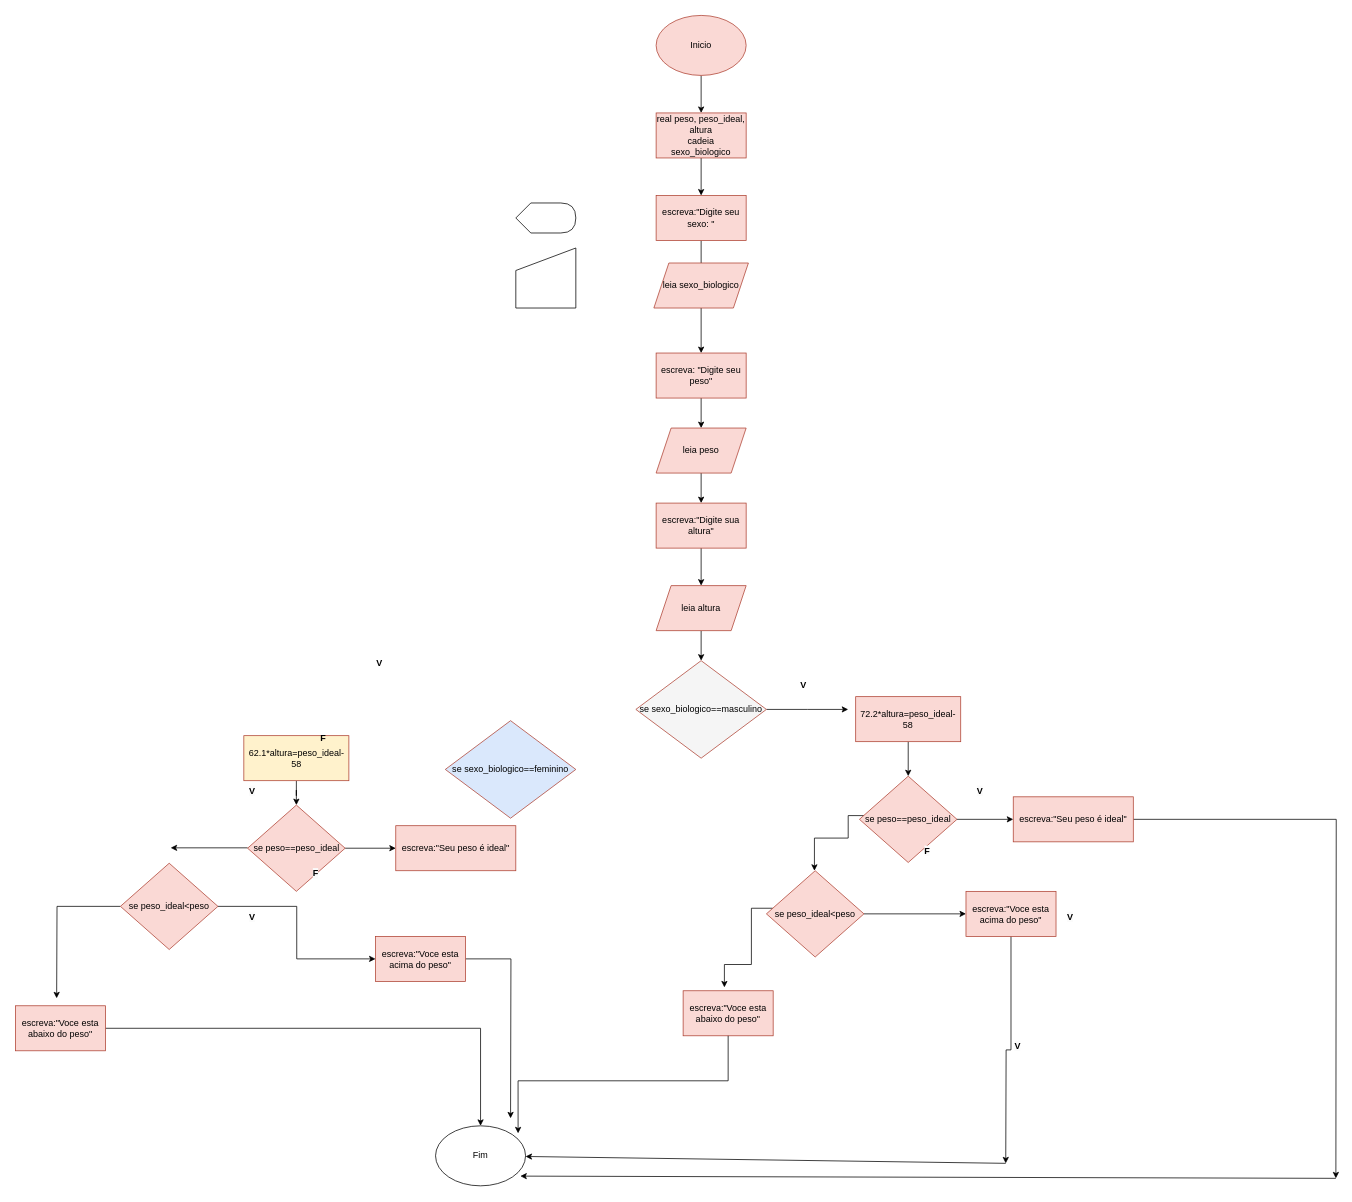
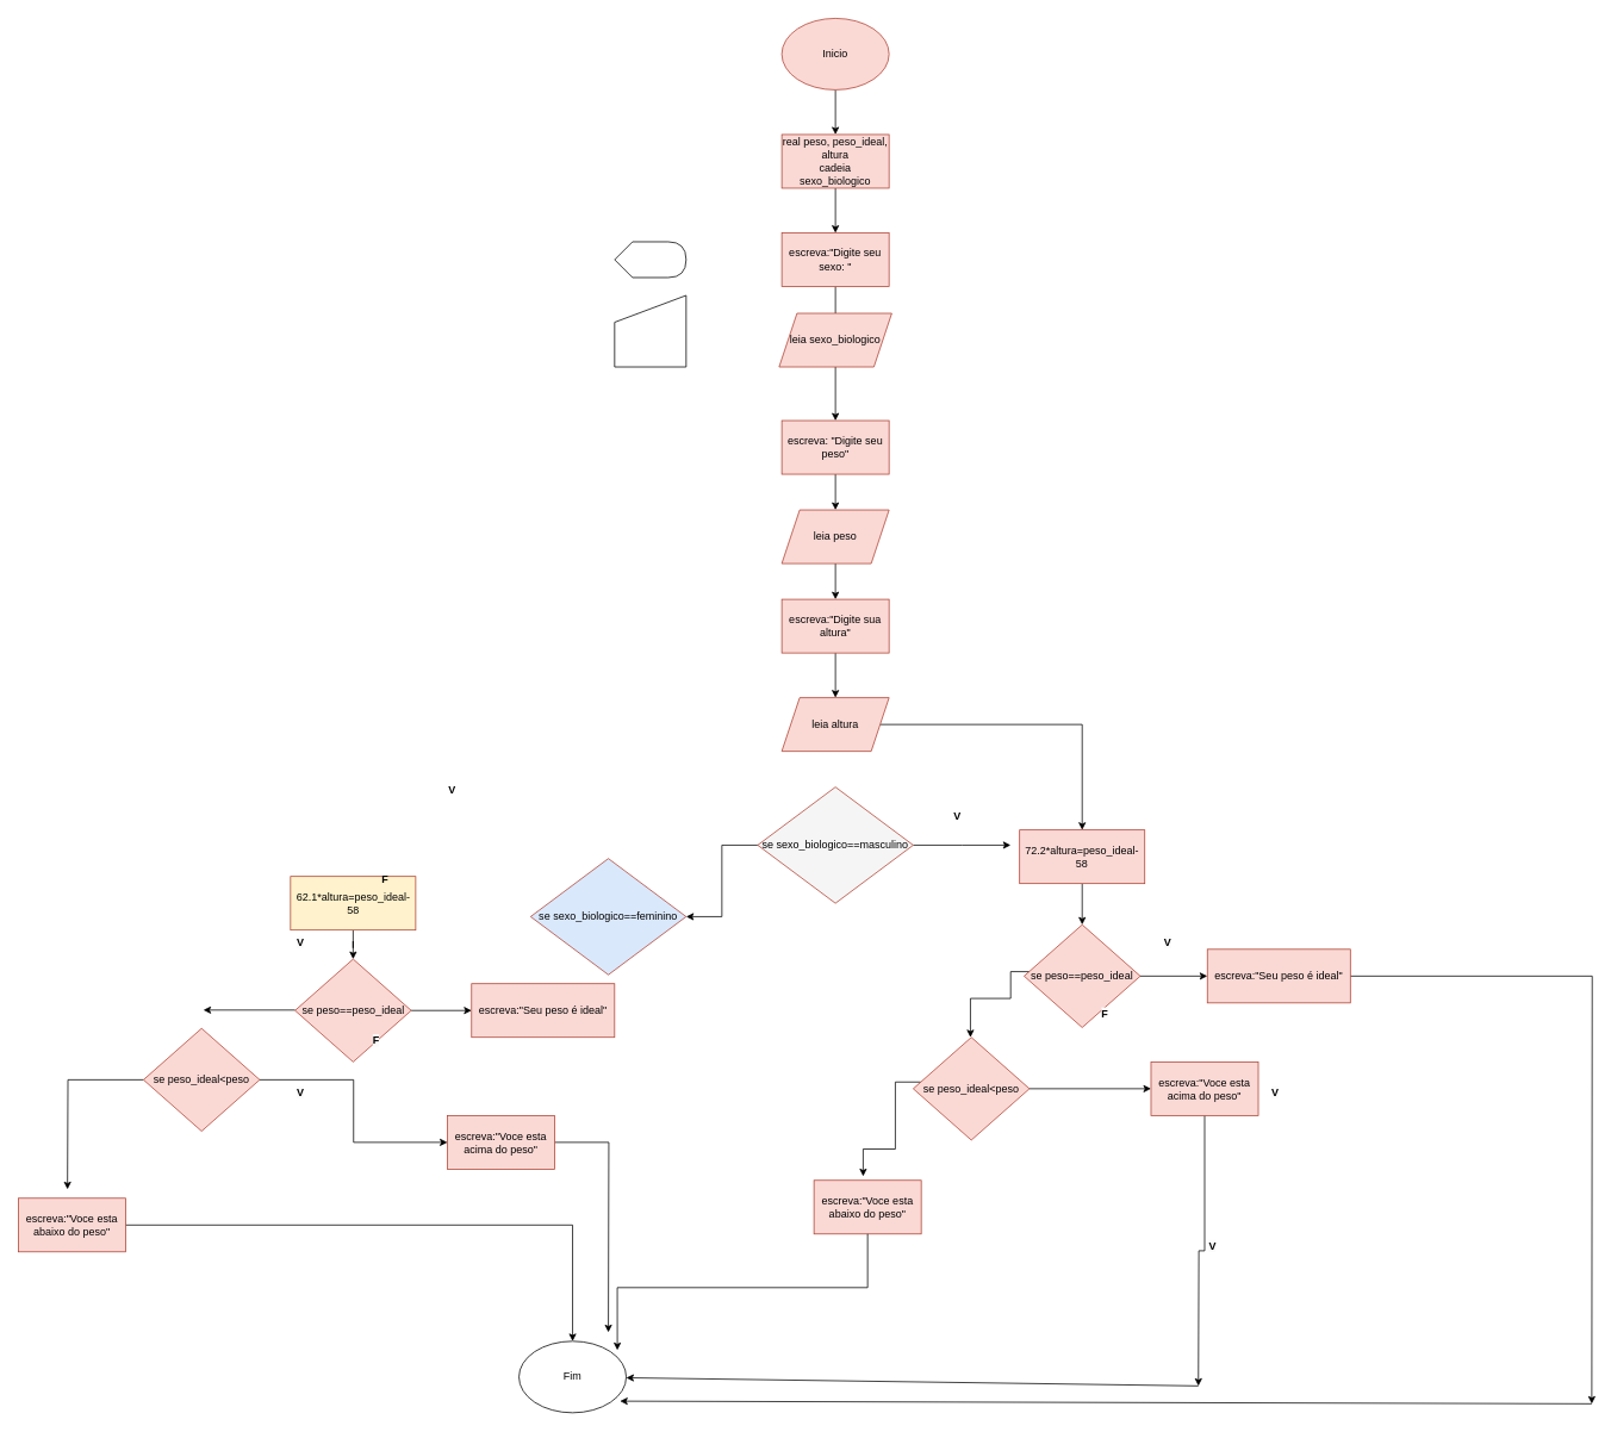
  <mxCell id="0" />
  <mxCell id="1" parent="0" />
  <mxCell id="2" value="" style="edgeStyle=orthogonalEdgeStyle;rounded=0;orthogonalLoop=1;jettySize=auto;html=1;" edge="1" parent="1" source="3" target="5"><mxGeometry relative="1" as="geometry" /></mxCell>
  <mxCell id="3" value="Inicio" style="ellipse;whiteSpace=wrap;html=1;fillColor=#fad9d5;strokeColor=#ae4132;" vertex="1" parent="1"><mxGeometry x="874" y="20" width="120" height="80" as="geometry" /></mxCell>
  <mxCell id="4" value="" style="edgeStyle=orthogonalEdgeStyle;rounded=0;orthogonalLoop=1;jettySize=auto;html=1;" edge="1" parent="1" source="5" target="7"><mxGeometry relative="1" as="geometry" /></mxCell>
  <mxCell id="5" value="real peso, peso_ideal, altura&lt;div&gt;cadeia sexo_biologico&lt;/div&gt;" style="whiteSpace=wrap;html=1;fillColor=#fad9d5;strokeColor=#ae4132;" vertex="1" parent="1"><mxGeometry x="874" y="150" width="120" height="60" as="geometry" /></mxCell>
  <mxCell id="6" value="" style="edgeStyle=orthogonalEdgeStyle;rounded=0;orthogonalLoop=1;jettySize=auto;html=1;" edge="1" parent="1" source="7"><mxGeometry relative="1" as="geometry"><mxPoint x="934" y="400" as="targetPoint" /></mxGeometry></mxCell>
  <mxCell id="7" value="escreva:&quot;Digite seu sexo: &quot;" style="whiteSpace=wrap;html=1;fillColor=#fad9d5;strokeColor=#ae4132;" vertex="1" parent="1"><mxGeometry x="874" y="260" width="120" height="60" as="geometry" /></mxCell>
  <mxCell id="8" value="" style="edgeStyle=orthogonalEdgeStyle;rounded=0;orthogonalLoop=1;jettySize=auto;html=1;" edge="1" parent="1" source="9" target="13"><mxGeometry relative="1" as="geometry" /></mxCell>
  <mxCell id="9" value="escreva: &quot;Digite seu peso&quot;" style="whiteSpace=wrap;html=1;fillColor=#fad9d5;strokeColor=#ae4132;" vertex="1" parent="1"><mxGeometry x="874" y="470" width="120" height="60" as="geometry" /></mxCell>
  <mxCell id="10" value="" style="edgeStyle=orthogonalEdgeStyle;rounded=0;orthogonalLoop=1;jettySize=auto;html=1;" edge="1" parent="1" source="11" target="9"><mxGeometry relative="1" as="geometry" /></mxCell>
  <mxCell id="11" value="leia sexo_biologico" style="shape=parallelogram;perimeter=parallelogramPerimeter;whiteSpace=wrap;html=1;fixedSize=1;fillColor=#fad9d5;strokeColor=#ae4132;" vertex="1" parent="1"><mxGeometry x="871" y="350" width="126" height="60" as="geometry" /></mxCell>
  <mxCell id="12" value="" style="edgeStyle=orthogonalEdgeStyle;rounded=0;orthogonalLoop=1;jettySize=auto;html=1;" edge="1" parent="1" source="13" target="15"><mxGeometry relative="1" as="geometry" /></mxCell>
  <mxCell id="13" value="leia peso" style="shape=parallelogram;perimeter=parallelogramPerimeter;whiteSpace=wrap;html=1;fixedSize=1;fillColor=#fad9d5;strokeColor=#ae4132;" vertex="1" parent="1"><mxGeometry x="874" y="570" width="120" height="60" as="geometry" /></mxCell>
  <mxCell id="14" value="" style="edgeStyle=orthogonalEdgeStyle;rounded=0;orthogonalLoop=1;jettySize=auto;html=1;" edge="1" parent="1" source="15" target="17"><mxGeometry relative="1" as="geometry" /></mxCell>
  <mxCell id="15" value="escreva:&quot;Digite sua altura&quot;" style="whiteSpace=wrap;html=1;fillColor=#fad9d5;strokeColor=#ae4132;" vertex="1" parent="1"><mxGeometry x="874" y="670" width="120" height="60" as="geometry" /></mxCell>
- <mxCell id="16" value="" style="edgeStyle=orthogonalEdgeStyle;rounded=0;orthogonalLoop=1;jettySize=auto;html=1;" edge="1" parent="1" source="17" target="20"><mxGeometry relative="1" as="geometry" /></mxCell>
+ <mxCell id="16" value="" style="edgeStyle=orthogonalEdgeStyle;rounded=0;orthogonalLoop=1;jettySize=auto;html=1;" edge="1" parent="1" source="17" target="22"><mxGeometry relative="1" as="geometry" /></mxCell>
  <mxCell id="17" value="leia altura" style="shape=parallelogram;perimeter=parallelogramPerimeter;whiteSpace=wrap;html=1;fixedSize=1;fillColor=#fad9d5;strokeColor=#ae4132;" vertex="1" parent="1"><mxGeometry x="874" y="780" width="120" height="60" as="geometry" /></mxCell>
  <mxCell id="18" value="" style="edgeStyle=orthogonalEdgeStyle;rounded=0;orthogonalLoop=1;jettySize=auto;html=1;" edge="1" parent="1" source="20"><mxGeometry relative="1" as="geometry"><mxPoint x="1130" y="945" as="targetPoint" /></mxGeometry></mxCell>
+ <mxCell id="19" value="" style="edgeStyle=orthogonalEdgeStyle;rounded=0;orthogonalLoop=1;jettySize=auto;html=1;" edge="1" parent="1" source="20" target="38"><mxGeometry relative="1" as="geometry" /></mxCell>
  <mxCell id="20" value="se sexo_biologico==masculino" style="rhombus;whiteSpace=wrap;html=1;fillColor=#f5f5f5;strokeColor=#ae4132;" vertex="1" parent="1"><mxGeometry x="847" y="880" width="174" height="130" as="geometry" /></mxCell>
  <mxCell id="21" value="" style="edgeStyle=orthogonalEdgeStyle;rounded=0;orthogonalLoop=1;jettySize=auto;html=1;" edge="1" parent="1" source="22" target="25"><mxGeometry relative="1" as="geometry" /></mxCell>
  <mxCell id="22" value="72.2*altura=peso_ideal-58" style="rounded=0;whiteSpace=wrap;html=1;fillColor=#fad9d5;strokeColor=#ae4132;" vertex="1" parent="1"><mxGeometry x="1140" y="928" width="140" height="60" as="geometry" /></mxCell>
  <mxCell id="23" value="" style="edgeStyle=orthogonalEdgeStyle;rounded=0;orthogonalLoop=1;jettySize=auto;html=1;" edge="1" parent="1" source="25" target="27"><mxGeometry relative="1" as="geometry" /></mxCell>
  <mxCell id="24" value="" style="edgeStyle=orthogonalEdgeStyle;rounded=0;orthogonalLoop=1;jettySize=auto;html=1;" edge="1" parent="1"><mxGeometry relative="1" as="geometry"><mxPoint x="1151.696" y="1086.54" as="sourcePoint" /><mxPoint x="1085" y="1160.002" as="targetPoint" /><Array as="points"><mxPoint x="1130" y="1086.54" /><mxPoint x="1130" y="1116.54" /><mxPoint x="1085" y="1116.54" /></Array></mxGeometry></mxCell>
  <mxCell id="25" value="se peso==peso_ideal" style="rhombus;whiteSpace=wrap;html=1;fillColor=#fad9d5;strokeColor=#ae4132;rounded=0;" vertex="1" parent="1"><mxGeometry x="1145" y="1034" width="130" height="115" as="geometry" /></mxCell>
  <mxCell id="26" style="edgeStyle=orthogonalEdgeStyle;rounded=0;orthogonalLoop=1;jettySize=auto;html=1;" edge="1" parent="1" source="27"><mxGeometry relative="1" as="geometry"><mxPoint x="1780" y="1570" as="targetPoint" /></mxGeometry></mxCell>
  <mxCell id="27" value="escreva:&quot;Seu peso é ideal&quot;" style="whiteSpace=wrap;html=1;fillColor=#fad9d5;strokeColor=#ae4132;rounded=0;" vertex="1" parent="1"><mxGeometry x="1350" y="1061.5" width="160" height="60" as="geometry" /></mxCell>
  <mxCell id="28" value="" style="edgeStyle=orthogonalEdgeStyle;rounded=0;orthogonalLoop=1;jettySize=auto;html=1;" edge="1" parent="1" source="30" target="32"><mxGeometry relative="1" as="geometry" /></mxCell>
  <mxCell id="29" value="" style="edgeStyle=orthogonalEdgeStyle;rounded=0;orthogonalLoop=1;jettySize=auto;html=1;" edge="1" parent="1" source="30"><mxGeometry relative="1" as="geometry"><mxPoint x="965" y="1315.5" as="targetPoint" /><Array as="points"><mxPoint x="1001" y="1210" /><mxPoint x="1001" y="1285" /><mxPoint x="965" y="1285" /></Array></mxGeometry></mxCell>
  <mxCell id="30" value="se peso_ideal&amp;lt;peso" style="rhombus;whiteSpace=wrap;html=1;fillColor=#fad9d5;strokeColor=#ae4132;rounded=0;" vertex="1" parent="1"><mxGeometry x="1021" y="1160" width="130" height="115" as="geometry" /></mxCell>
  <mxCell id="31" value="" style="edgeStyle=orthogonalEdgeStyle;rounded=0;orthogonalLoop=1;jettySize=auto;html=1;" edge="1" parent="1" source="32"><mxGeometry relative="1" as="geometry"><mxPoint x="1340" y="1550" as="targetPoint" /></mxGeometry></mxCell>
  <mxCell id="32" value="escreva:&quot;Voce esta acima do peso&quot;" style="whiteSpace=wrap;html=1;fillColor=#fad9d5;strokeColor=#ae4132;rounded=0;" vertex="1" parent="1"><mxGeometry x="1287" y="1187.5" width="120" height="60" as="geometry" /></mxCell>
  <mxCell id="33" value="escreva:&quot;Voce esta abaixo do peso&quot;" style="whiteSpace=wrap;html=1;fillColor=#fad9d5;strokeColor=#ae4132;rounded=0;" vertex="1" parent="1"><mxGeometry x="910" y="1320" width="120" height="60" as="geometry" /></mxCell>
  <mxCell id="34" value="&lt;b&gt;V&lt;/b&gt;" style="text;html=1;align=center;verticalAlign=middle;resizable=0;points=[];autosize=1;strokeColor=none;fillColor=none;" vertex="1" parent="1"><mxGeometry x="1055" y="898" width="30" height="30" as="geometry" /></mxCell>
  <mxCell id="35" value="&lt;b style=&quot;forced-color-adjust: none; color: rgb(0, 0, 0); font-family: Helvetica; font-size: 12px; font-style: normal; font-variant-ligatures: normal; font-variant-caps: normal; letter-spacing: normal; orphans: 2; text-align: center; text-indent: 0px; text-transform: none; widows: 2; word-spacing: 0px; -webkit-text-stroke-width: 0px; white-space: nowrap; background-color: rgb(251, 251, 251); text-decoration-thickness: initial; text-decoration-style: initial; text-decoration-color: initial;&quot;&gt;V&lt;/b&gt;" style="text;whiteSpace=wrap;html=1;" vertex="1" parent="1"><mxGeometry x="1300" y="1040" width="40" height="40" as="geometry" /></mxCell>
  <mxCell id="36" value="&lt;b style=&quot;forced-color-adjust: none; color: rgb(0, 0, 0); font-family: Helvetica; font-size: 12px; font-style: normal; font-variant-ligatures: normal; font-variant-caps: normal; letter-spacing: normal; orphans: 2; text-align: center; text-indent: 0px; text-transform: none; widows: 2; word-spacing: 0px; -webkit-text-stroke-width: 0px; white-space: nowrap; background-color: rgb(251, 251, 251); text-decoration-thickness: initial; text-decoration-style: initial; text-decoration-color: initial;&quot;&gt;V&lt;/b&gt;" style="text;whiteSpace=wrap;html=1;" vertex="1" parent="1"><mxGeometry x="1420" y="1207.5" width="40" height="40" as="geometry" /></mxCell>
  <mxCell id="37" value="&lt;b style=&quot;forced-color-adjust: none; color: rgb(0, 0, 0); font-family: Helvetica; font-size: 12px; font-style: normal; font-variant-ligatures: normal; font-variant-caps: normal; letter-spacing: normal; orphans: 2; text-align: center; text-indent: 0px; text-transform: none; widows: 2; word-spacing: 0px; -webkit-text-stroke-width: 0px; white-space: nowrap; background-color: rgb(251, 251, 251); text-decoration-thickness: initial; text-decoration-style: initial; text-decoration-color: initial;&quot;&gt;V&lt;/b&gt;" style="text;whiteSpace=wrap;html=1;" vertex="1" parent="1"><mxGeometry x="1350" y="1380" width="40" height="40" as="geometry" /></mxCell>
  <mxCell id="38" value="se sexo_biologico==feminino" style="rhombus;whiteSpace=wrap;html=1;fillColor=#dae8fc;strokeColor=#ae4132;" vertex="1" parent="1"><mxGeometry x="593" y="960" width="174" height="130" as="geometry" /></mxCell>
  <mxCell id="39" value="" style="edgeStyle=orthogonalEdgeStyle;rounded=0;orthogonalLoop=1;jettySize=auto;html=1;" edge="1" parent="1" source="40" target="43"><mxGeometry relative="1" as="geometry" /></mxCell>
  <mxCell id="40" value="62.1*altura=peso_ideal-58" style="rounded=0;whiteSpace=wrap;html=1;fillColor=#fff2cc;strokeColor=#ae4132;" vertex="1" parent="1"><mxGeometry x="324.5" y="980" width="140" height="60" as="geometry" /></mxCell>
  <mxCell id="41" value="" style="edgeStyle=orthogonalEdgeStyle;rounded=0;orthogonalLoop=1;jettySize=auto;html=1;" edge="1" parent="1" source="43" target="44"><mxGeometry relative="1" as="geometry" /></mxCell>
  <mxCell id="42" value="" style="edgeStyle=orthogonalEdgeStyle;rounded=0;orthogonalLoop=1;jettySize=auto;html=1;" edge="1" parent="1"><mxGeometry relative="1" as="geometry"><mxPoint x="329.5" y="1129.5" as="sourcePoint" /><mxPoint x="227" y="1129.5" as="targetPoint" /></mxGeometry></mxCell>
  <mxCell id="43" value="se peso==peso_ideal" style="rhombus;whiteSpace=wrap;html=1;fillColor=#fad9d5;strokeColor=#ae4132;rounded=0;" vertex="1" parent="1"><mxGeometry x="329.5" y="1072.5" width="130" height="115" as="geometry" /></mxCell>
  <mxCell id="44" value="escreva:&quot;Seu peso é ideal&quot;" style="whiteSpace=wrap;html=1;fillColor=#fad9d5;strokeColor=#ae4132;rounded=0;" vertex="1" parent="1"><mxGeometry x="527" y="1100" width="160" height="60" as="geometry" /></mxCell>
  <mxCell id="45" value="" style="edgeStyle=orthogonalEdgeStyle;rounded=0;orthogonalLoop=1;jettySize=auto;html=1;" edge="1" parent="1" source="47" target="49"><mxGeometry relative="1" as="geometry" /></mxCell>
  <mxCell id="46" value="" style="edgeStyle=orthogonalEdgeStyle;rounded=0;orthogonalLoop=1;jettySize=auto;html=1;" edge="1" parent="1" source="47"><mxGeometry relative="1" as="geometry"><mxPoint x="75" y="1330" as="targetPoint" /></mxGeometry></mxCell>
  <mxCell id="47" value="se peso_ideal&amp;lt;peso" style="rhombus;whiteSpace=wrap;html=1;fillColor=#fad9d5;strokeColor=#ae4132;rounded=0;" vertex="1" parent="1"><mxGeometry x="160" y="1150" width="130" height="115" as="geometry" /></mxCell>
  <mxCell id="48" style="edgeStyle=orthogonalEdgeStyle;rounded=0;orthogonalLoop=1;jettySize=auto;html=1;" edge="1" parent="1" source="49"><mxGeometry relative="1" as="geometry"><mxPoint x="680" y="1490" as="targetPoint" /></mxGeometry></mxCell>
  <mxCell id="49" value="escreva:&quot;Voce esta acima do peso&quot;" style="whiteSpace=wrap;html=1;fillColor=#fad9d5;strokeColor=#ae4132;rounded=0;" vertex="1" parent="1"><mxGeometry x="500" y="1247.5" width="120" height="60" as="geometry" /></mxCell>
  <mxCell id="50" style="edgeStyle=orthogonalEdgeStyle;rounded=0;orthogonalLoop=1;jettySize=auto;html=1;" edge="1" parent="1" source="51" target="58"><mxGeometry relative="1" as="geometry" /></mxCell>
  <mxCell id="51" value="escreva:&quot;Voce esta abaixo do peso&quot;" style="whiteSpace=wrap;html=1;fillColor=#fad9d5;strokeColor=#ae4132;rounded=0;" vertex="1" parent="1"><mxGeometry x="20" y="1340" width="120" height="60" as="geometry" /></mxCell>
  <mxCell id="52" value="&lt;b&gt;V&lt;/b&gt;" style="text;html=1;align=center;verticalAlign=middle;resizable=0;points=[];autosize=1;strokeColor=none;fillColor=none;" vertex="1" parent="1"><mxGeometry x="490" y="868" width="30" height="30" as="geometry" /></mxCell>
  <mxCell id="53" value="&lt;b style=&quot;forced-color-adjust: none; color: rgb(0, 0, 0); font-family: Helvetica; font-size: 12px; font-style: normal; font-variant-ligatures: normal; font-variant-caps: normal; letter-spacing: normal; orphans: 2; text-align: center; text-indent: 0px; text-transform: none; widows: 2; word-spacing: 0px; -webkit-text-stroke-width: 0px; white-space: nowrap; background-color: rgb(251, 251, 251); text-decoration-thickness: initial; text-decoration-style: initial; text-decoration-color: initial;&quot;&gt;V&lt;/b&gt;" style="text;whiteSpace=wrap;html=1;" vertex="1" parent="1"><mxGeometry x="329.5" y="1040" width="40" height="40" as="geometry" /></mxCell>
  <mxCell id="54" value="&lt;b style=&quot;forced-color-adjust: none; color: rgb(0, 0, 0); font-family: Helvetica; font-size: 12px; font-style: normal; font-variant-ligatures: normal; font-variant-caps: normal; letter-spacing: normal; orphans: 2; text-align: center; text-indent: 0px; text-transform: none; widows: 2; word-spacing: 0px; -webkit-text-stroke-width: 0px; white-space: nowrap; background-color: rgb(251, 251, 251); text-decoration-thickness: initial; text-decoration-style: initial; text-decoration-color: initial;&quot;&gt;V&lt;/b&gt;" style="text;whiteSpace=wrap;html=1;" vertex="1" parent="1"><mxGeometry x="329.5" y="1207.5" width="40" height="40" as="geometry" /></mxCell>
  <mxCell id="55" value="&lt;b&gt;F&lt;/b&gt;" style="text;html=1;align=center;verticalAlign=middle;resizable=0;points=[];autosize=1;strokeColor=none;fillColor=none;" vertex="1" parent="1"><mxGeometry x="415" y="968" width="30" height="30" as="geometry" /></mxCell>
  <mxCell id="56" value="&lt;b style=&quot;forced-color-adjust: none; color: rgb(0, 0, 0); font-family: Helvetica; font-size: 12px; font-style: normal; font-variant-ligatures: normal; font-variant-caps: normal; letter-spacing: normal; orphans: 2; text-align: center; text-indent: 0px; text-transform: none; widows: 2; word-spacing: 0px; -webkit-text-stroke-width: 0px; white-space: nowrap; background-color: rgb(251, 251, 251); text-decoration-thickness: initial; text-decoration-style: initial; text-decoration-color: initial;&quot;&gt;F&lt;/b&gt;" style="text;whiteSpace=wrap;html=1;" vertex="1" parent="1"><mxGeometry x="415" y="1150" width="40" height="30" as="geometry" /></mxCell>
  <mxCell id="57" value="&lt;b style=&quot;forced-color-adjust: none; color: rgb(0, 0, 0); font-family: Helvetica; font-size: 12px; font-style: normal; font-variant-ligatures: normal; font-variant-caps: normal; letter-spacing: normal; orphans: 2; text-align: center; text-indent: 0px; text-transform: none; widows: 2; word-spacing: 0px; -webkit-text-stroke-width: 0px; white-space: nowrap; background-color: rgb(251, 251, 251); text-decoration-thickness: initial; text-decoration-style: initial; text-decoration-color: initial;&quot;&gt;F&lt;/b&gt;" style="text;whiteSpace=wrap;html=1;" vertex="1" parent="1"><mxGeometry x="1230" y="1120" width="40" height="40" as="geometry" /></mxCell>
  <mxCell id="58" value="Fim" style="ellipse;whiteSpace=wrap;html=1;" vertex="1" parent="1"><mxGeometry y="1500" width="120" height="80" as="geometry" x="580" /></mxCell>
  <mxCell id="59" value="" style="shape=display;whiteSpace=wrap;html=1;" vertex="1" parent="1"><mxGeometry x="687" y="270" width="80" height="40" as="geometry" /></mxCell>
  <mxCell id="60" value="" style="shape=manualInput;whiteSpace=wrap;html=1;" vertex="1" parent="1"><mxGeometry x="687" y="330" width="80" height="80" as="geometry" /></mxCell>
  <mxCell id="61" style="edgeStyle=orthogonalEdgeStyle;rounded=0;orthogonalLoop=1;jettySize=auto;html=1;exitX=0.5;exitY=1;exitDx=0;exitDy=0;entryX=0.917;entryY=0.125;entryDx=0;entryDy=0;entryPerimeter=0;" edge="1" parent="1" source="33" target="58"><mxGeometry relative="1" as="geometry" /></mxCell>
  <mxCell id="62" value="" style="endArrow=classic;html=1;rounded=0;" edge="1" parent="1" target="58"><mxGeometry width="50" height="50" relative="1" as="geometry"><mxPoint x="1340" y="1550" as="sourcePoint" /><mxPoint x="1400" y="1520" as="targetPoint" /></mxGeometry></mxCell>
  <mxCell id="63" value="" style="endArrow=classic;html=1;rounded=0;entryX=0.942;entryY=0.838;entryDx=0;entryDy=0;entryPerimeter=0;" edge="1" parent="1" target="58"><mxGeometry width="50" height="50" relative="1" as="geometry"><mxPoint x="1780" y="1570" as="sourcePoint" /><mxPoint x="710" y="1570" as="targetPoint" /></mxGeometry></mxCell>
